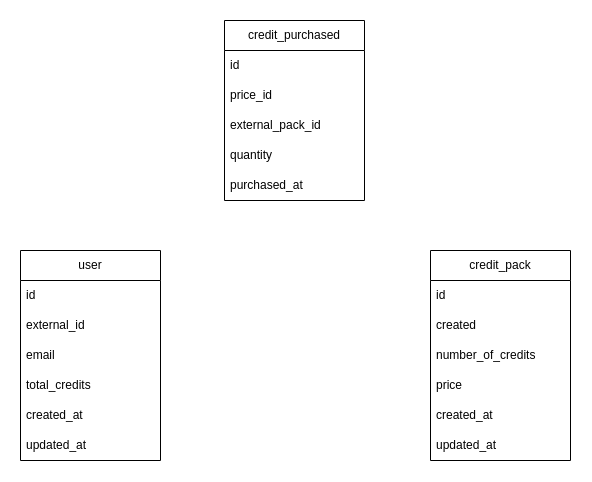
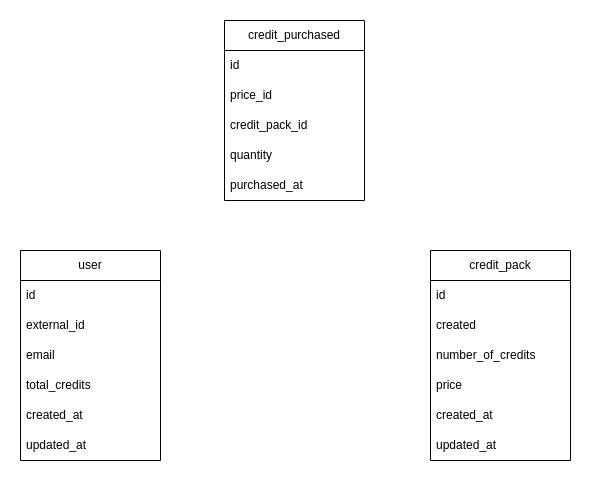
  <mxCell id="0" />
  <mxCell id="1" parent="0" />
  <mxCell id="2" value="user" style="swimlane;fontStyle=0;childLayout=stackLayout;horizontal=1;startSize=30;horizontalStack=0;resizeParent=1;resizeParentMax=0;resizeLast=0;collapsible=1;marginBottom=0;whiteSpace=wrap;html=1;" vertex="1" parent="1"><mxGeometry x="20" y="250" width="140" height="210" as="geometry"><mxRectangle x="140" y="130" width="70" height="30" as="alternateBounds" /></mxGeometry></mxCell>
  <mxCell id="3" value="id" style="text;strokeColor=none;fillColor=none;align=left;verticalAlign=middle;spacingLeft=4;spacingRight=4;overflow=hidden;points=[[0,0.5],[1,0.5]];portConstraint=eastwest;rotatable=0;whiteSpace=wrap;html=1;" vertex="1" parent="2"><mxGeometry y="30" width="140" height="30" as="geometry" /></mxCell>
  <mxCell id="4" value="external_id&lt;span style=&quot;white-space: pre;&quot;&gt;&#09;&lt;/span&gt;" style="text;strokeColor=none;fillColor=none;align=left;verticalAlign=middle;spacingLeft=4;spacingRight=4;overflow=hidden;points=[[0,0.5],[1,0.5]];portConstraint=eastwest;rotatable=0;whiteSpace=wrap;html=1;" vertex="1" parent="2"><mxGeometry y="60" width="140" height="30" as="geometry" /></mxCell>
  <mxCell id="5" value="email" style="text;strokeColor=none;fillColor=none;align=left;verticalAlign=middle;spacingLeft=4;spacingRight=4;overflow=hidden;points=[[0,0.5],[1,0.5]];portConstraint=eastwest;rotatable=0;whiteSpace=wrap;html=1;" vertex="1" parent="2"><mxGeometry y="90" width="140" height="30" as="geometry" /></mxCell>
  <mxCell id="6" value="total_credits" style="text;strokeColor=none;fillColor=none;align=left;verticalAlign=middle;spacingLeft=4;spacingRight=4;overflow=hidden;points=[[0,0.5],[1,0.5]];portConstraint=eastwest;rotatable=0;whiteSpace=wrap;html=1;" vertex="1" parent="2"><mxGeometry y="120" width="140" height="30" as="geometry" /></mxCell>
  <mxCell id="7" value="created_at" style="text;strokeColor=none;fillColor=none;align=left;verticalAlign=middle;spacingLeft=4;spacingRight=4;overflow=hidden;points=[[0,0.5],[1,0.5]];portConstraint=eastwest;rotatable=0;whiteSpace=wrap;html=1;" vertex="1" parent="2"><mxGeometry y="150" width="140" height="30" as="geometry" /></mxCell>
  <mxCell id="8" value="updated_at" style="text;strokeColor=none;fillColor=none;align=left;verticalAlign=middle;spacingLeft=4;spacingRight=4;overflow=hidden;points=[[0,0.5],[1,0.5]];portConstraint=eastwest;rotatable=0;whiteSpace=wrap;html=1;" vertex="1" parent="2"><mxGeometry y="180" width="140" height="30" as="geometry" /></mxCell>
  <mxCell id="9" value="credit_pack" style="swimlane;fontStyle=0;childLayout=stackLayout;horizontal=1;startSize=30;horizontalStack=0;resizeParent=1;resizeParentMax=0;resizeLast=0;collapsible=1;marginBottom=0;whiteSpace=wrap;html=1;" vertex="1" parent="1"><mxGeometry x="430" y="250" width="140" height="210" as="geometry"><mxRectangle x="140" y="130" width="70" height="30" as="alternateBounds" /></mxGeometry></mxCell>
  <mxCell id="10" value="id" style="text;strokeColor=none;fillColor=none;align=left;verticalAlign=middle;spacingLeft=4;spacingRight=4;overflow=hidden;points=[[0,0.5],[1,0.5]];portConstraint=eastwest;rotatable=0;whiteSpace=wrap;html=1;" vertex="1" parent="9"><mxGeometry y="30" width="140" height="30" as="geometry" /></mxCell>
  <mxCell id="11" value="created" style="text;strokeColor=none;fillColor=none;align=left;verticalAlign=middle;spacingLeft=4;spacingRight=4;overflow=hidden;points=[[0,0.5],[1,0.5]];portConstraint=eastwest;rotatable=0;whiteSpace=wrap;html=1;" vertex="1" parent="9"><mxGeometry y="60" width="140" height="30" as="geometry" /></mxCell>
  <mxCell id="12" value="number_of_credits" style="text;strokeColor=none;fillColor=none;align=left;verticalAlign=middle;spacingLeft=4;spacingRight=4;overflow=hidden;points=[[0,0.5],[1,0.5]];portConstraint=eastwest;rotatable=0;whiteSpace=wrap;html=1;" vertex="1" parent="9"><mxGeometry y="90" width="140" height="30" as="geometry" /></mxCell>
  <mxCell id="13" value="price" style="text;strokeColor=none;fillColor=none;align=left;verticalAlign=middle;spacingLeft=4;spacingRight=4;overflow=hidden;points=[[0,0.5],[1,0.5]];portConstraint=eastwest;rotatable=0;whiteSpace=wrap;html=1;" vertex="1" parent="9"><mxGeometry y="120" width="140" height="30" as="geometry" /></mxCell>
  <mxCell id="14" value="created_at" style="text;strokeColor=none;fillColor=none;align=left;verticalAlign=middle;spacingLeft=4;spacingRight=4;overflow=hidden;points=[[0,0.5],[1,0.5]];portConstraint=eastwest;rotatable=0;whiteSpace=wrap;html=1;" vertex="1" parent="9"><mxGeometry y="150" width="140" height="30" as="geometry" /></mxCell>
  <mxCell id="15" value="updated_at" style="text;strokeColor=none;fillColor=none;align=left;verticalAlign=middle;spacingLeft=4;spacingRight=4;overflow=hidden;points=[[0,0.5],[1,0.5]];portConstraint=eastwest;rotatable=0;whiteSpace=wrap;html=1;" vertex="1" parent="9"><mxGeometry y="180" width="140" height="30" as="geometry" /></mxCell>
  <mxCell id="16" value="credit_purchased" style="swimlane;fontStyle=0;childLayout=stackLayout;horizontal=1;startSize=30;horizontalStack=0;resizeParent=1;resizeParentMax=0;resizeLast=0;collapsible=1;marginBottom=0;whiteSpace=wrap;html=1;" vertex="1" parent="1"><mxGeometry x="224" y="20" width="140" height="180" as="geometry"><mxRectangle x="140" y="130" width="70" height="30" as="alternateBounds" /></mxGeometry></mxCell>
  <mxCell id="17" value="id" style="text;strokeColor=none;fillColor=none;align=left;verticalAlign=middle;spacingLeft=4;spacingRight=4;overflow=hidden;points=[[0,0.5],[1,0.5]];portConstraint=eastwest;rotatable=0;whiteSpace=wrap;html=1;" vertex="1" parent="16"><mxGeometry y="30" width="140" height="30" as="geometry" /></mxCell>
  <mxCell id="18" value="price_id" style="text;strokeColor=none;fillColor=none;align=left;verticalAlign=middle;spacingLeft=4;spacingRight=4;overflow=hidden;points=[[0,0.5],[1,0.5]];portConstraint=eastwest;rotatable=0;whiteSpace=wrap;html=1;" vertex="1" parent="16"><mxGeometry y="60" width="140" height="30" as="geometry" /></mxCell>
- <mxCell id="19" value="external_pack_id" style="text;strokeColor=none;fillColor=none;align=left;verticalAlign=middle;spacingLeft=4;spacingRight=4;overflow=hidden;points=[[0,0.5],[1,0.5]];portConstraint=eastwest;rotatable=0;whiteSpace=wrap;html=1;" vertex="1" parent="16"><mxGeometry y="90" width="140" height="30" as="geometry" /></mxCell>
+ <mxCell id="19" value="credit_pack_id" style="text;strokeColor=none;fillColor=none;align=left;verticalAlign=middle;spacingLeft=4;spacingRight=4;overflow=hidden;points=[[0,0.5],[1,0.5]];portConstraint=eastwest;rotatable=0;whiteSpace=wrap;html=1;" vertex="1" parent="16"><mxGeometry y="90" width="140" height="30" as="geometry" /></mxCell>
  <mxCell id="20" value="quantity" style="text;strokeColor=none;fillColor=none;align=left;verticalAlign=middle;spacingLeft=4;spacingRight=4;overflow=hidden;points=[[0,0.5],[1,0.5]];portConstraint=eastwest;rotatable=0;whiteSpace=wrap;html=1;" vertex="1" parent="16"><mxGeometry y="120" width="140" height="30" as="geometry" /></mxCell>
  <mxCell id="21" value="purchased_at" style="text;strokeColor=none;fillColor=none;align=left;verticalAlign=middle;spacingLeft=4;spacingRight=4;overflow=hidden;points=[[0,0.5],[1,0.5]];portConstraint=eastwest;rotatable=0;whiteSpace=wrap;html=1;" vertex="1" parent="16"><mxGeometry y="150" width="140" height="30" as="geometry" /></mxCell>
